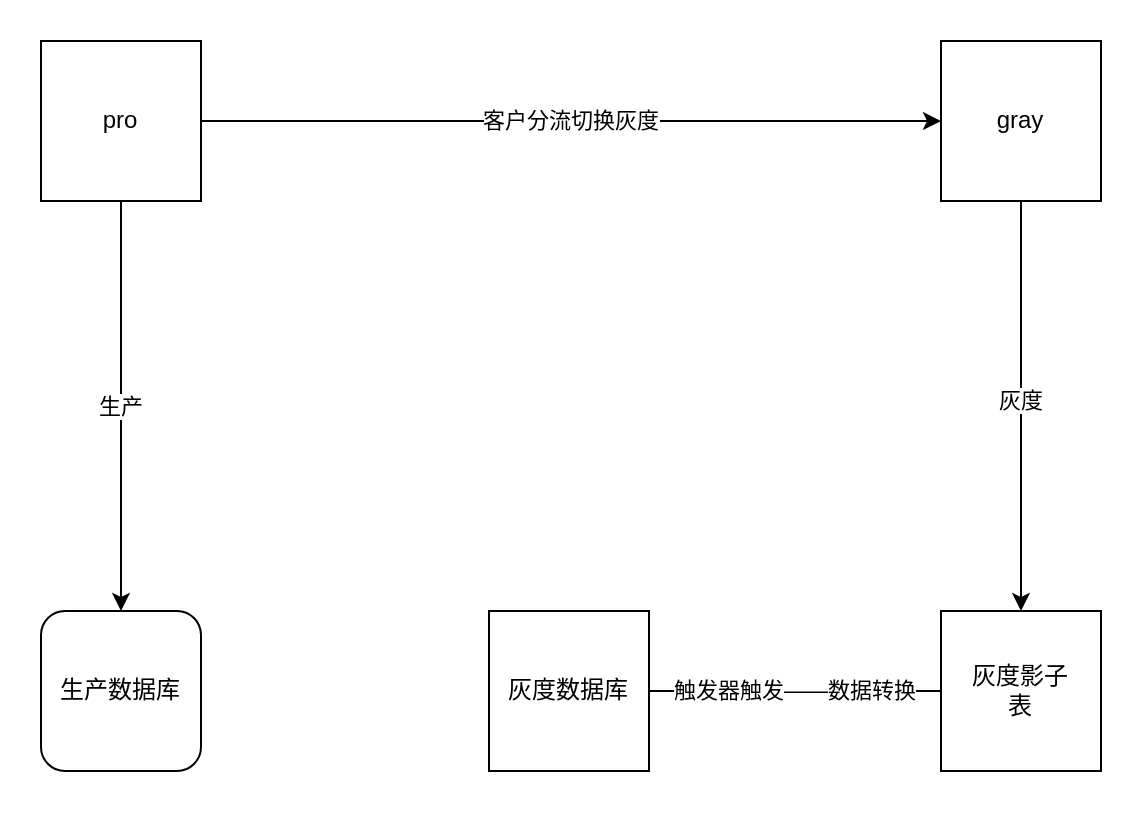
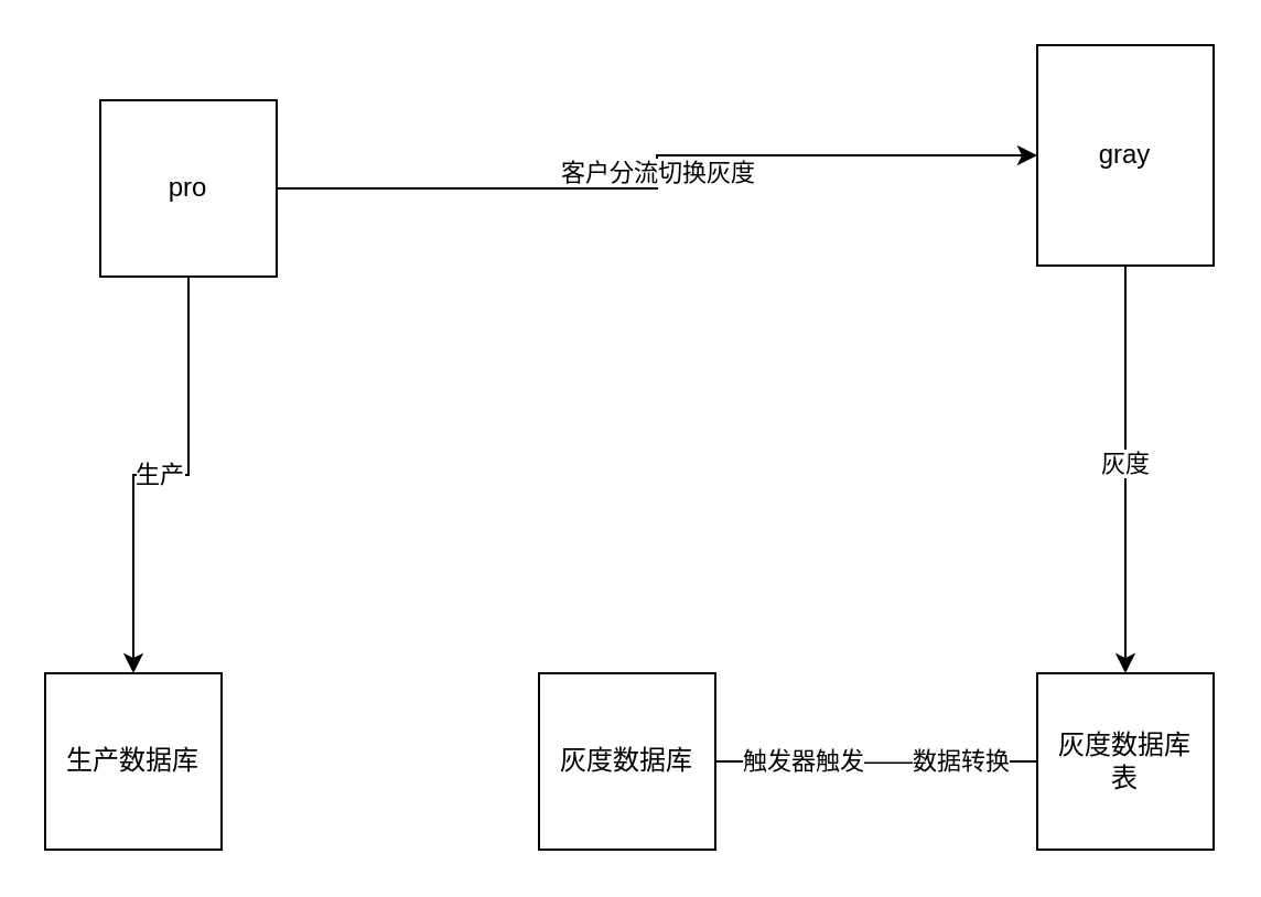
  <mxCell id="0" />
  <mxCell id="1" parent="0" />
  <mxCell id="2" value="生产" style="edgeStyle=orthogonalEdgeStyle;rounded=0;orthogonalLoop=1;jettySize=auto;html=1;entryX=0.5;entryY=0;entryDx=0;entryDy=0;" parent="1" source="4" target="7" edge="1"><mxGeometry relative="1" as="geometry" /></mxCell>
  <mxCell id="3" value="客户分流切换灰度" style="edgeStyle=orthogonalEdgeStyle;rounded=0;orthogonalLoop=1;jettySize=auto;html=1;" parent="1" source="4" target="6" edge="1"><mxGeometry relative="1" as="geometry" /></mxCell>
- <mxCell id="4" value="pro" style="whiteSpace=wrap;html=1;aspect=fixed;" parent="1" vertex="1"><mxGeometry x="20" y="20" width="80" height="80" as="geometry" /></mxCell>
+ <mxCell id="4" value="pro" style="whiteSpace=wrap;html=1;aspect=fixed;" parent="1" vertex="1"><mxGeometry x="45" y="45" width="80" height="80" as="geometry" /></mxCell>
  <mxCell id="5" value="灰度" style="edgeStyle=orthogonalEdgeStyle;rounded=0;orthogonalLoop=1;jettySize=auto;html=1;" parent="1" source="6" target="10" edge="1"><mxGeometry x="-0.024" relative="1" as="geometry"><mxPoint as="offset" /></mxGeometry></mxCell>
- <mxCell id="6" value="gray" style="whiteSpace=wrap;html=1;aspect=fixed;" parent="1" vertex="1"><mxGeometry x="470" y="20" width="80" height="80" as="geometry" /></mxCell>
- <mxCell id="7" value="生产数据库" style="whiteSpace=wrap;html=1;aspect=fixed;rounded=1;" parent="1" vertex="1"><mxGeometry x="20" y="305" width="80" height="80" as="geometry" /></mxCell>
+ <mxCell id="6" value="gray" style="whiteSpace=wrap;html=1;aspect=fixed;" parent="1" vertex="1"><mxGeometry x="470" y="20" width="80" height="100" as="geometry" /></mxCell>
+ <mxCell id="7" value="生产数据库" style="whiteSpace=wrap;html=1;aspect=fixed;" parent="1" vertex="1"><mxGeometry x="20" y="305" width="80" height="80" as="geometry" /></mxCell>
  <mxCell id="8" value="触发器触发——数据转换" style="edgeStyle=orthogonalEdgeStyle;rounded=0;orthogonalLoop=1;jettySize=auto;html=1;endArrow=none;" parent="1" source="9" target="10" edge="1"><mxGeometry relative="1" as="geometry" /></mxCell>
  <mxCell id="9" value="灰度数据库" style="whiteSpace=wrap;html=1;aspect=fixed;" parent="1" vertex="1"><mxGeometry x="244" y="305" width="80" height="80" as="geometry" /></mxCell>
- <mxCell id="10" value="灰度影子&lt;br&gt;表" style="whiteSpace=wrap;html=1;aspect=fixed;" parent="1" vertex="1"><mxGeometry x="470" y="305" width="80" height="80" as="geometry" /></mxCell>
+ <mxCell id="10" value="灰度数据库&lt;br&gt;表" style="whiteSpace=wrap;html=1;aspect=fixed;" parent="1" vertex="1"><mxGeometry x="470" y="305" width="80" height="80" as="geometry" /></mxCell>
